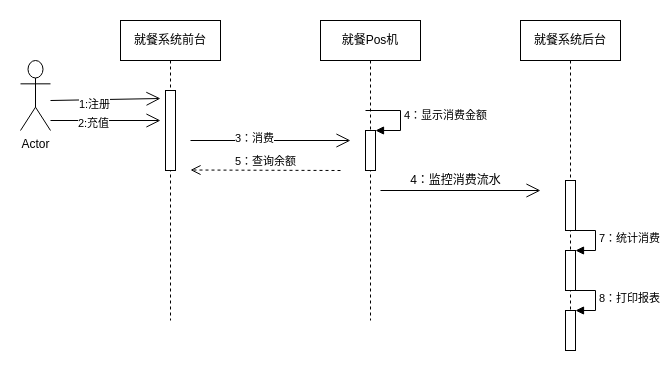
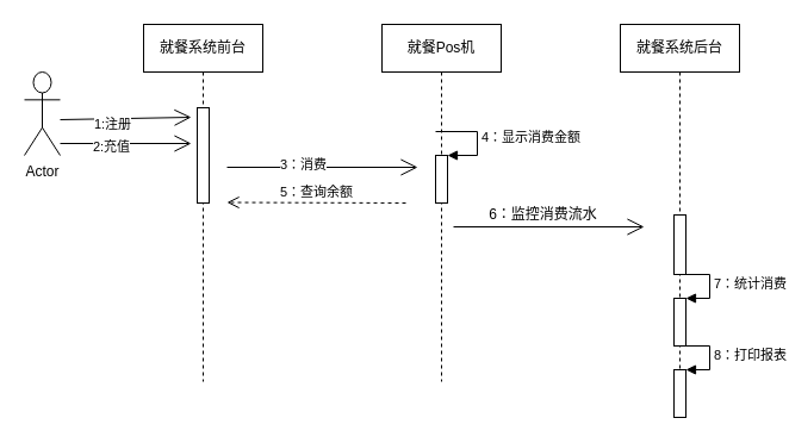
  <mxCell id="0" />
  <mxCell id="1" parent="0" />
  <mxCell id="2" value="就餐系统前台" style="shape=umlLifeline;perimeter=lifelinePerimeter;whiteSpace=wrap;html=1;container=1;collapsible=0;recursiveResize=0;outlineConnect=0;" vertex="1" parent="1"><mxGeometry x="120" y="20" width="100" height="300" as="geometry" /></mxCell>
  <mxCell id="3" value="" style="html=1;points=[];perimeter=orthogonalPerimeter;" vertex="1" parent="2"><mxGeometry x="45" y="70" width="10" height="80" as="geometry" /></mxCell>
  <mxCell id="4" value="就餐Pos机" style="shape=umlLifeline;perimeter=lifelinePerimeter;whiteSpace=wrap;html=1;container=1;collapsible=0;recursiveResize=0;outlineConnect=0;" vertex="1" parent="1"><mxGeometry x="320" y="20" width="100" height="300" as="geometry" /></mxCell>
  <mxCell id="5" value="" style="html=1;points=[];perimeter=orthogonalPerimeter;" vertex="1" parent="4"><mxGeometry x="45" y="110" width="10" height="40" as="geometry" /></mxCell>
  <mxCell id="6" value="4：显示消费金额" style="edgeStyle=orthogonalEdgeStyle;html=1;align=left;spacingLeft=2;endArrow=block;rounded=0;entryX=1;entryY=0;" edge="1" target="5" parent="4"><mxGeometry relative="1" as="geometry"><mxPoint x="45" y="90" as="sourcePoint" /><Array as="points"><mxPoint x="80" y="90" /><mxPoint x="80" y="110" /></Array></mxGeometry></mxCell>
  <mxCell id="7" value="就餐系统后台" style="shape=umlLifeline;perimeter=lifelinePerimeter;whiteSpace=wrap;html=1;container=1;collapsible=0;recursiveResize=0;outlineConnect=0;" vertex="1" parent="1"><mxGeometry x="520" y="20" width="100" height="330" as="geometry" /></mxCell>
  <mxCell id="8" value="" style="html=1;points=[];perimeter=orthogonalPerimeter;" vertex="1" parent="7"><mxGeometry x="45" y="160" width="10" height="50" as="geometry" /></mxCell>
  <mxCell id="9" value="" style="html=1;points=[];perimeter=orthogonalPerimeter;" vertex="1" parent="7"><mxGeometry x="45" y="230" width="10" height="40" as="geometry" /></mxCell>
  <mxCell id="10" value="7：统计消费" style="edgeStyle=orthogonalEdgeStyle;html=1;align=left;spacingLeft=2;endArrow=block;rounded=0;entryX=1;entryY=0;" edge="1" target="9" parent="7"><mxGeometry relative="1" as="geometry"><mxPoint x="50" y="210" as="sourcePoint" /><Array as="points"><mxPoint x="75" y="210" /></Array></mxGeometry></mxCell>
  <mxCell id="11" value="" style="html=1;points=[];perimeter=orthogonalPerimeter;" vertex="1" parent="7"><mxGeometry x="45" y="290" width="10" height="40" as="geometry" /></mxCell>
  <mxCell id="12" value="8：打印报表" style="edgeStyle=orthogonalEdgeStyle;html=1;align=left;spacingLeft=2;endArrow=block;rounded=0;entryX=1;entryY=0;" edge="1" target="11" parent="7"><mxGeometry relative="1" as="geometry"><mxPoint x="50" y="270" as="sourcePoint" /><Array as="points"><mxPoint x="75" y="270" /></Array></mxGeometry></mxCell>
  <mxCell id="13" value="Actor" style="shape=umlActor;verticalLabelPosition=bottom;verticalAlign=top;html=1;" vertex="1" parent="1"><mxGeometry x="20" y="60" width="30" height="70" as="geometry" /></mxCell>
  <mxCell id="14" value="" style="endArrow=open;endFill=1;endSize=12;html=1;" edge="1" parent="1"><mxGeometry width="160" relative="1" as="geometry"><mxPoint x="190" y="140" as="sourcePoint" /><mxPoint x="350" y="140" as="targetPoint" /></mxGeometry></mxCell>
  <mxCell id="15" value="3：消费" style="edgeLabel;html=1;align=center;verticalAlign=middle;resizable=0;points=[];" vertex="1" connectable="0" parent="14"><mxGeometry x="-0.212" y="4" relative="1" as="geometry"><mxPoint y="1" as="offset" /></mxGeometry></mxCell>
  <mxCell id="16" value="" style="endArrow=open;endFill=1;endSize=12;html=1;" edge="1" parent="1"><mxGeometry width="160" relative="1" as="geometry"><mxPoint x="50" y="120" as="sourcePoint" /><mxPoint x="160" y="120" as="targetPoint" /></mxGeometry></mxCell>
  <mxCell id="17" value="2:充值" style="edgeLabel;html=1;align=center;verticalAlign=middle;resizable=0;points=[];" vertex="1" connectable="0" parent="16"><mxGeometry x="-0.233" y="-2" relative="1" as="geometry"><mxPoint as="offset" /></mxGeometry></mxCell>
  <mxCell id="18" value="" style="endArrow=open;endFill=1;endSize=12;html=1;" edge="1" parent="1"><mxGeometry width="160" relative="1" as="geometry"><mxPoint x="50" y="100" as="sourcePoint" /><mxPoint x="160" y="98" as="targetPoint" /></mxGeometry></mxCell>
  <mxCell id="19" value="1:注册" style="edgeLabel;html=1;align=center;verticalAlign=middle;resizable=0;points=[];" vertex="1" connectable="0" parent="18"><mxGeometry x="-0.219" y="-4" relative="1" as="geometry"><mxPoint as="offset" /></mxGeometry></mxCell>
  <mxCell id="20" value="5：查询余额" style="html=1;verticalAlign=bottom;endArrow=open;dashed=1;endSize=8;" edge="1" parent="1"><mxGeometry relative="1" as="geometry"><mxPoint x="340" y="170" as="sourcePoint" /><mxPoint x="190" y="169.5" as="targetPoint" /></mxGeometry></mxCell>
  <mxCell id="21" value="" style="endArrow=open;endFill=1;endSize=12;html=1;" edge="1" parent="1"><mxGeometry width="160" relative="1" as="geometry"><mxPoint x="380" y="190" as="sourcePoint" /><mxPoint x="540" y="190" as="targetPoint" /></mxGeometry></mxCell>
- <mxCell id="22" value="4：监控消费流水" style="text;html=1;align=center;verticalAlign=middle;resizable=0;points=[];autosize=1;" vertex="1" parent="1"><mxGeometry x="400" y="170" width="110" height="20" as="geometry" /></mxCell>
+ <mxCell id="22" value="6：监控消费流水" style="text;html=1;align=center;verticalAlign=middle;resizable=0;points=[];autosize=1;" vertex="1" parent="1"><mxGeometry x="400" y="170" width="110" height="20" as="geometry" /></mxCell>
